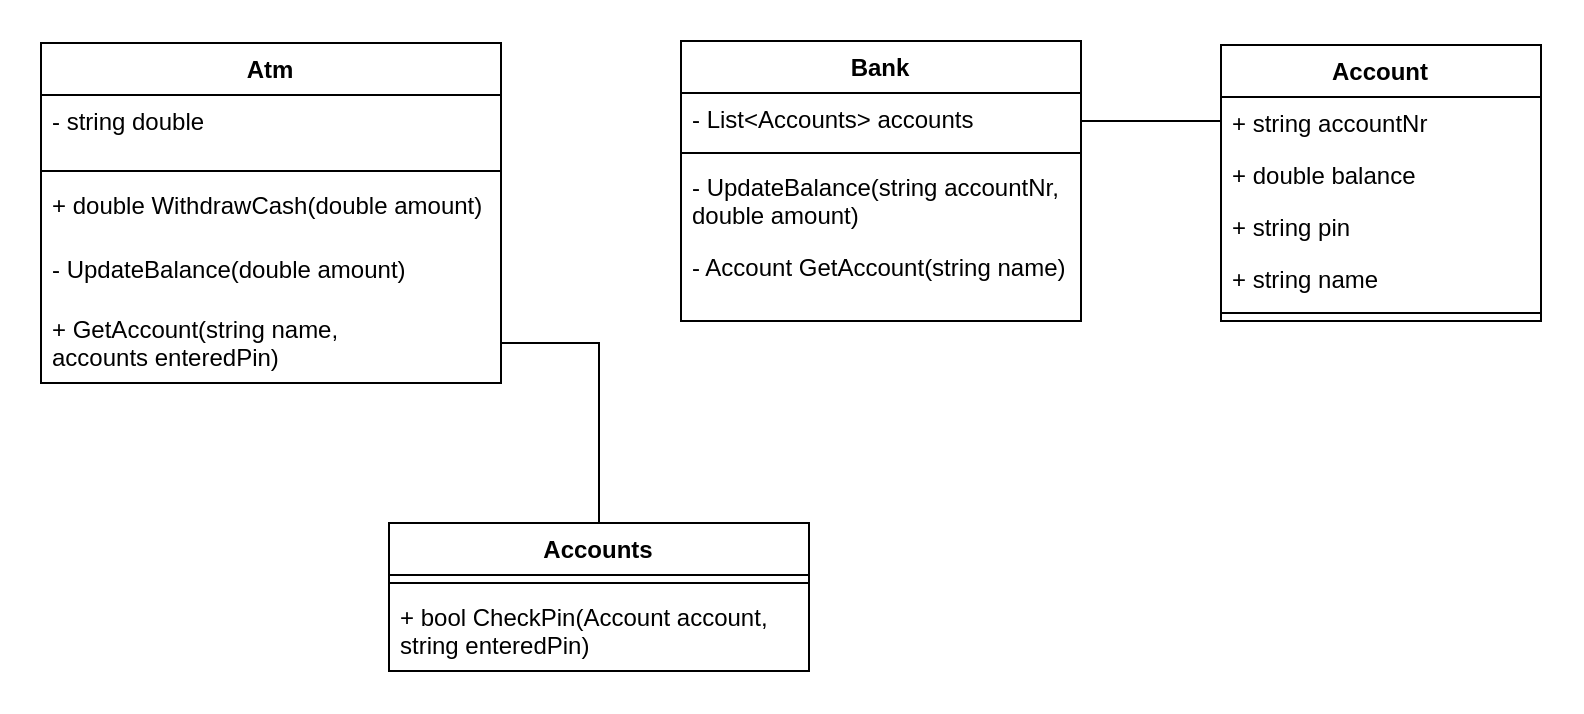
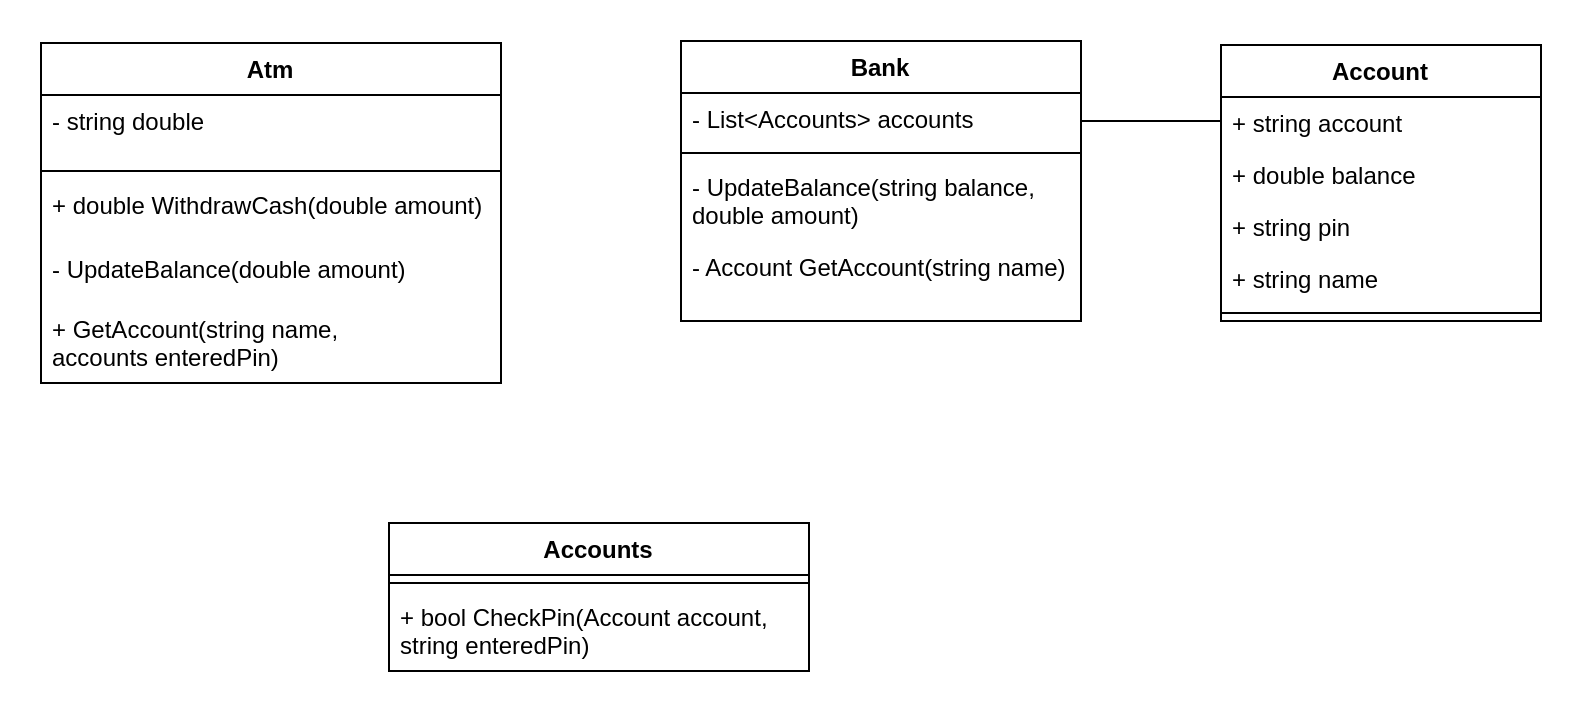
  <mxCell id="0" />
  <mxCell id="1" parent="0" />
  <mxCell id="2" value="Atm" style="swimlane;fontStyle=1;align=center;verticalAlign=top;childLayout=stackLayout;horizontal=1;startSize=26;horizontalStack=0;resizeParent=1;resizeParentMax=0;resizeLast=0;collapsible=1;marginBottom=0;" parent="1" vertex="1"><mxGeometry x="20" y="21" width="230" height="170" as="geometry" /></mxCell>
  <mxCell id="3" value="- string double" style="text;strokeColor=none;fillColor=none;align=left;verticalAlign=top;spacingLeft=4;spacingRight=4;overflow=hidden;rotatable=0;points=[[0,0.5],[1,0.5]];portConstraint=eastwest;" vertex="1" parent="2"><mxGeometry y="26" width="230" height="34" as="geometry" /></mxCell>
  <mxCell id="4" value="" style="line;strokeWidth=1;fillColor=none;align=left;verticalAlign=middle;spacingTop=-1;spacingLeft=3;spacingRight=3;rotatable=0;labelPosition=right;points=[];portConstraint=eastwest;" parent="2" vertex="1"><mxGeometry y="60" width="230" height="8" as="geometry" /></mxCell>
  <mxCell id="5" value="+ double WithdrawCash(double amount)" style="text;strokeColor=none;fillColor=none;align=left;verticalAlign=top;spacingLeft=4;spacingRight=4;overflow=hidden;rotatable=0;points=[[0,0.5],[1,0.5]];portConstraint=eastwest;" parent="2" vertex="1"><mxGeometry y="68" width="230" height="32" as="geometry" /></mxCell>
  <mxCell id="6" value="- UpdateBalance(double amount)" style="text;strokeColor=none;fillColor=none;align=left;verticalAlign=top;spacingLeft=4;spacingRight=4;overflow=hidden;rotatable=0;points=[[0,0.5],[1,0.5]];portConstraint=eastwest;" parent="2" vertex="1"><mxGeometry y="100" width="230" height="30" as="geometry" /></mxCell>
  <mxCell id="7" value="+ GetAccount(string name,&#10;accounts enteredPin)" style="text;strokeColor=none;fillColor=none;align=left;verticalAlign=top;spacingLeft=4;spacingRight=4;overflow=hidden;rotatable=0;points=[[0,0.5],[1,0.5]];portConstraint=eastwest;" parent="2" vertex="1"><mxGeometry y="130" width="230" height="40" as="geometry" /></mxCell>
  <mxCell id="8" value="Account" style="swimlane;fontStyle=1;align=center;verticalAlign=top;childLayout=stackLayout;horizontal=1;startSize=26;horizontalStack=0;resizeParent=1;resizeParentMax=0;resizeLast=0;collapsible=1;marginBottom=0;" parent="1" vertex="1"><mxGeometry x="610" y="22" width="160" height="138" as="geometry" /></mxCell>
- <mxCell id="9" value="+ string accountNr" style="text;strokeColor=none;fillColor=none;align=left;verticalAlign=top;spacingLeft=4;spacingRight=4;overflow=hidden;rotatable=0;points=[[0,0.5],[1,0.5]];portConstraint=eastwest;" parent="8" vertex="1"><mxGeometry y="26" width="160" height="26" as="geometry" /></mxCell>
+ <mxCell id="9" value="+ string account" style="text;strokeColor=none;fillColor=none;align=left;verticalAlign=top;spacingLeft=4;spacingRight=4;overflow=hidden;rotatable=0;points=[[0,0.5],[1,0.5]];portConstraint=eastwest;" parent="8" vertex="1"><mxGeometry y="26" width="160" height="26" as="geometry" /></mxCell>
  <mxCell id="10" value="+ double balance" style="text;strokeColor=none;fillColor=none;align=left;verticalAlign=top;spacingLeft=4;spacingRight=4;overflow=hidden;rotatable=0;points=[[0,0.5],[1,0.5]];portConstraint=eastwest;" parent="8" vertex="1"><mxGeometry y="52" width="160" height="26" as="geometry" /></mxCell>
  <mxCell id="11" value="+ string pin" style="text;strokeColor=none;fillColor=none;align=left;verticalAlign=top;spacingLeft=4;spacingRight=4;overflow=hidden;rotatable=0;points=[[0,0.5],[1,0.5]];portConstraint=eastwest;" parent="8" vertex="1"><mxGeometry y="78" width="160" height="26" as="geometry" /></mxCell>
  <mxCell id="12" value="+ string name" style="text;strokeColor=none;fillColor=none;align=left;verticalAlign=top;spacingLeft=4;spacingRight=4;overflow=hidden;rotatable=0;points=[[0,0.5],[1,0.5]];portConstraint=eastwest;" parent="8" vertex="1"><mxGeometry y="104" width="160" height="26" as="geometry" /></mxCell>
  <mxCell id="13" value="" style="line;strokeWidth=1;fillColor=none;align=left;verticalAlign=middle;spacingTop=-1;spacingLeft=3;spacingRight=3;rotatable=0;labelPosition=right;points=[];portConstraint=eastwest;" parent="8" vertex="1"><mxGeometry y="130" width="160" height="8" as="geometry" /></mxCell>
- <mxCell id="14" style="edgeStyle=orthogonalEdgeStyle;rounded=0;orthogonalLoop=1;jettySize=auto;html=1;exitX=0.5;exitY=0;exitDx=0;exitDy=0;endArrow=none;endFill=0;" parent="1" source="15" target="7" edge="1"><mxGeometry relative="1" as="geometry" /></mxCell>
  <mxCell id="15" value="Accounts" style="swimlane;fontStyle=1;align=center;verticalAlign=top;childLayout=stackLayout;horizontal=1;startSize=26;horizontalStack=0;resizeParent=1;resizeParentMax=0;resizeLast=0;collapsible=1;marginBottom=0;" parent="1" vertex="1"><mxGeometry x="194" y="261" width="210" height="74" as="geometry" /></mxCell>
  <mxCell id="16" value="" style="line;strokeWidth=1;fillColor=none;align=left;verticalAlign=middle;spacingTop=-1;spacingLeft=3;spacingRight=3;rotatable=0;labelPosition=right;points=[];portConstraint=eastwest;" parent="15" vertex="1"><mxGeometry y="26" width="210" height="8" as="geometry" /></mxCell>
  <mxCell id="17" value="+ bool CheckPin(Account account,&#10;string enteredPin)" style="text;strokeColor=none;fillColor=none;align=left;verticalAlign=top;spacingLeft=4;spacingRight=4;overflow=hidden;rotatable=0;points=[[0,0.5],[1,0.5]];portConstraint=eastwest;" parent="15" vertex="1"><mxGeometry y="34" width="210" height="40" as="geometry" /></mxCell>
  <mxCell id="18" value="Bank" style="swimlane;fontStyle=1;align=center;verticalAlign=top;childLayout=stackLayout;horizontal=1;startSize=26;horizontalStack=0;resizeParent=1;resizeParentMax=0;resizeLast=0;collapsible=1;marginBottom=0;" parent="1" vertex="1"><mxGeometry x="340" y="20" width="200" height="140" as="geometry" /></mxCell>
  <mxCell id="19" value="- List&lt;Accounts&gt; accounts" style="text;strokeColor=none;fillColor=none;align=left;verticalAlign=top;spacingLeft=4;spacingRight=4;overflow=hidden;rotatable=0;points=[[0,0.5],[1,0.5]];portConstraint=eastwest;" parent="18" vertex="1"><mxGeometry y="26" width="200" height="26" as="geometry" /></mxCell>
  <mxCell id="20" value="" style="line;strokeWidth=1;fillColor=none;align=left;verticalAlign=middle;spacingTop=-1;spacingLeft=3;spacingRight=3;rotatable=0;labelPosition=right;points=[];portConstraint=eastwest;" parent="18" vertex="1"><mxGeometry y="52" width="200" height="8" as="geometry" /></mxCell>
- <mxCell id="21" value="- UpdateBalance(string accountNr,&#10;double amount)" style="text;strokeColor=none;fillColor=none;align=left;verticalAlign=top;spacingLeft=4;spacingRight=4;overflow=hidden;rotatable=0;points=[[0,0.5],[1,0.5]];portConstraint=eastwest;" parent="18" vertex="1"><mxGeometry y="60" width="200" height="40" as="geometry" /></mxCell>
+ <mxCell id="21" value="- UpdateBalance(string balance,&#10;double amount)" style="text;strokeColor=none;fillColor=none;align=left;verticalAlign=top;spacingLeft=4;spacingRight=4;overflow=hidden;rotatable=0;points=[[0,0.5],[1,0.5]];portConstraint=eastwest;" parent="18" vertex="1"><mxGeometry y="60" width="200" height="40" as="geometry" /></mxCell>
  <mxCell id="22" value="- Account GetAccount(string name)" style="text;strokeColor=none;fillColor=none;align=left;verticalAlign=top;spacingLeft=4;spacingRight=4;overflow=hidden;rotatable=0;points=[[0,0.5],[1,0.5]];portConstraint=eastwest;" parent="18" vertex="1"><mxGeometry y="100" width="200" height="40" as="geometry" /></mxCell>
  <mxCell id="23" style="edgeStyle=orthogonalEdgeStyle;rounded=0;orthogonalLoop=1;jettySize=auto;html=1;exitX=0;exitY=0.5;exitDx=0;exitDy=0;endArrow=none;endFill=0;" parent="1" source="9" target="19" edge="1"><mxGeometry relative="1" as="geometry"><Array as="points"><mxPoint x="610" y="60" /></Array></mxGeometry></mxCell>
